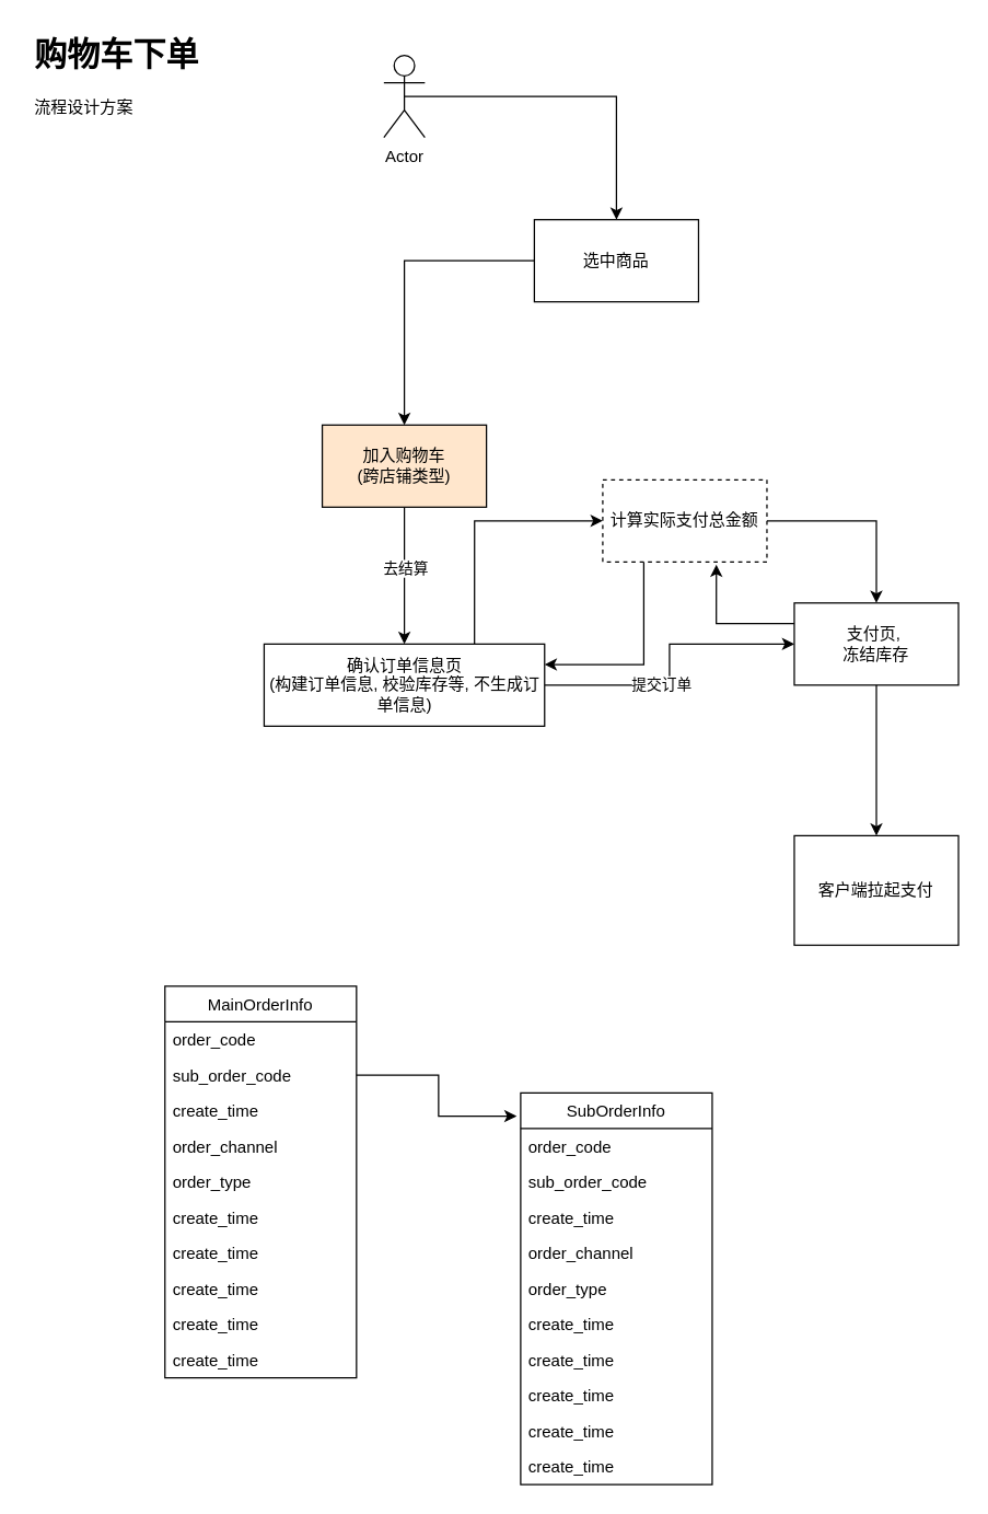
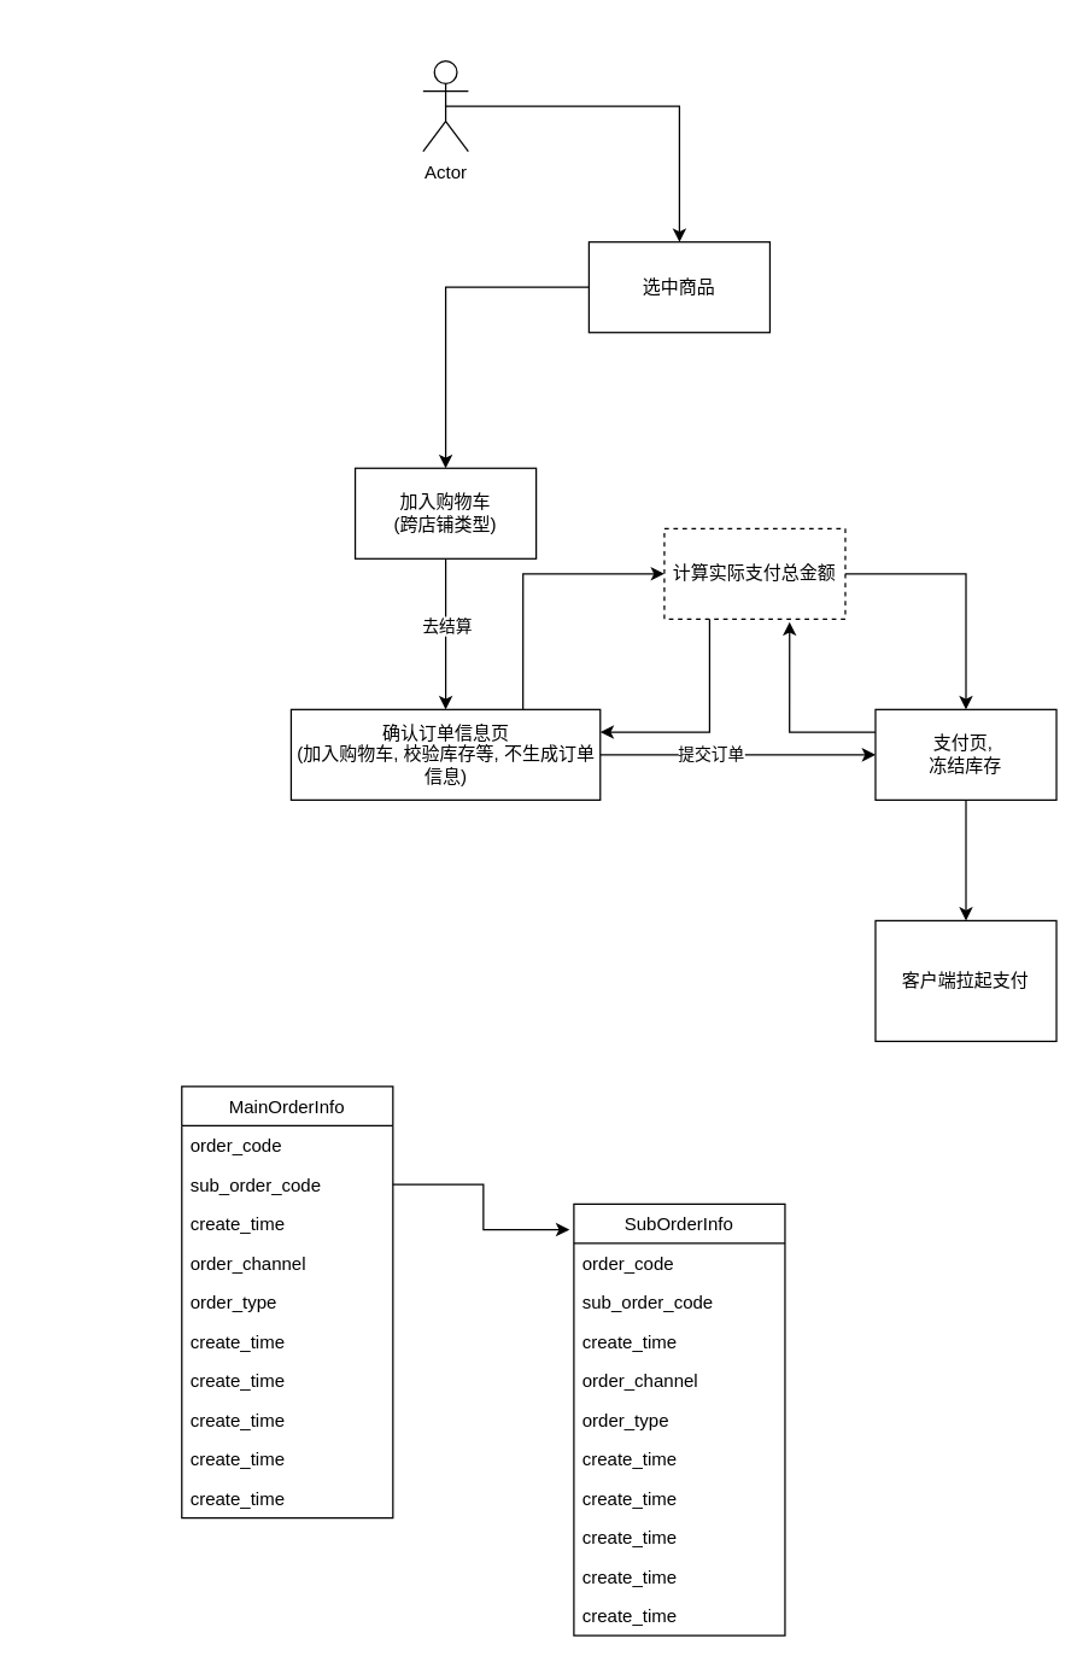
  <mxCell id="0" />
  <mxCell id="1" parent="0" />
- <mxCell id="2" value="&lt;h1&gt;购物车下单&lt;/h1&gt;&lt;div&gt;流程设计方案&lt;/div&gt;" style="text;html=1;strokeColor=none;fillColor=none;spacing=5;spacingTop=-20;whiteSpace=wrap;overflow=hidden;rounded=0;" parent="1" vertex="1"><mxGeometry x="20" y="20" width="190" height="120" as="geometry" /></mxCell>
  <mxCell id="3" style="edgeStyle=orthogonalEdgeStyle;rounded=0;orthogonalLoop=1;jettySize=auto;html=1;exitX=0.5;exitY=0.5;exitDx=0;exitDy=0;exitPerimeter=0;" parent="1" source="4" target="6" edge="1"><mxGeometry relative="1" as="geometry" /></mxCell>
  <mxCell id="4" value="Actor" style="shape=umlActor;verticalLabelPosition=bottom;verticalAlign=top;html=1;outlineConnect=0;" parent="1" vertex="1"><mxGeometry x="280" y="40" width="30" height="60" as="geometry" /></mxCell>
  <mxCell id="5" value="" style="edgeStyle=orthogonalEdgeStyle;rounded=0;orthogonalLoop=1;jettySize=auto;html=1;" parent="1" source="6" target="9" edge="1"><mxGeometry relative="1" as="geometry" /></mxCell>
  <mxCell id="6" value="选中商品" style="rounded=0;whiteSpace=wrap;html=1;" parent="1" vertex="1"><mxGeometry x="390" y="160" width="120" height="60" as="geometry" /></mxCell>
  <mxCell id="7" value="" style="edgeStyle=orthogonalEdgeStyle;rounded=0;orthogonalLoop=1;jettySize=auto;html=1;" edge="1" parent="1" source="9" target="36"><mxGeometry relative="1" as="geometry"><mxPoint x="295" y="450" as="targetPoint" /></mxGeometry></mxCell>
  <mxCell id="8" value="去结算" style="edgeLabel;html=1;align=center;verticalAlign=middle;resizable=0;points=[];" vertex="1" connectable="0" parent="7"><mxGeometry x="-0.125" relative="1" as="geometry"><mxPoint as="offset" /></mxGeometry></mxCell>
- <mxCell id="9" value="加入购物车&lt;br&gt;(跨店铺类型)" style="whiteSpace=wrap;html=1;rounded=0;fillColor=#ffe6cc;" parent="1" vertex="1"><mxGeometry x="235" y="310" width="120" height="60" as="geometry" /></mxCell>
+ <mxCell id="9" value="加入购物车&lt;br&gt;(跨店铺类型)" style="whiteSpace=wrap;html=1;rounded=0;" parent="1" vertex="1"><mxGeometry x="235" y="310" width="120" height="60" as="geometry" /></mxCell>
  <mxCell id="10" value="MainOrderInfo" style="swimlane;fontStyle=0;childLayout=stackLayout;horizontal=1;startSize=26;horizontalStack=0;resizeParent=1;resizeParentMax=0;resizeLast=0;collapsible=1;marginBottom=0;" vertex="1" parent="1"><mxGeometry x="120" y="720" width="140" height="286" as="geometry"><mxRectangle x="130" y="720" width="110" height="26" as="alternateBounds" /></mxGeometry></mxCell>
  <mxCell id="11" value="order_code" style="text;strokeColor=none;fillColor=none;align=left;verticalAlign=top;spacingLeft=4;spacingRight=4;overflow=hidden;rotatable=0;points=[[0,0.5],[1,0.5]];portConstraint=eastwest;" vertex="1" parent="10"><mxGeometry y="26" width="140" height="26" as="geometry" /></mxCell>
  <mxCell id="12" value="sub_order_code" style="text;strokeColor=none;fillColor=none;align=left;verticalAlign=top;spacingLeft=4;spacingRight=4;overflow=hidden;rotatable=0;points=[[0,0.5],[1,0.5]];portConstraint=eastwest;" vertex="1" parent="10"><mxGeometry y="52" width="140" height="26" as="geometry" /></mxCell>
  <mxCell id="13" value="create_time" style="text;strokeColor=none;fillColor=none;align=left;verticalAlign=top;spacingLeft=4;spacingRight=4;overflow=hidden;rotatable=0;points=[[0,0.5],[1,0.5]];portConstraint=eastwest;" vertex="1" parent="10"><mxGeometry y="78" width="140" height="26" as="geometry" /></mxCell>
  <mxCell id="14" value="order_channel" style="text;strokeColor=none;fillColor=none;align=left;verticalAlign=top;spacingLeft=4;spacingRight=4;overflow=hidden;rotatable=0;points=[[0,0.5],[1,0.5]];portConstraint=eastwest;" vertex="1" parent="10"><mxGeometry y="104" width="140" height="26" as="geometry" /></mxCell>
  <mxCell id="15" value="order_type" style="text;strokeColor=none;fillColor=none;align=left;verticalAlign=top;spacingLeft=4;spacingRight=4;overflow=hidden;rotatable=0;points=[[0,0.5],[1,0.5]];portConstraint=eastwest;" vertex="1" parent="10"><mxGeometry y="130" width="140" height="26" as="geometry" /></mxCell>
  <mxCell id="16" value="create_time" style="text;strokeColor=none;fillColor=none;align=left;verticalAlign=top;spacingLeft=4;spacingRight=4;overflow=hidden;rotatable=0;points=[[0,0.5],[1,0.5]];portConstraint=eastwest;" vertex="1" parent="10"><mxGeometry y="156" width="140" height="26" as="geometry" /></mxCell>
  <mxCell id="17" value="create_time" style="text;strokeColor=none;fillColor=none;align=left;verticalAlign=top;spacingLeft=4;spacingRight=4;overflow=hidden;rotatable=0;points=[[0,0.5],[1,0.5]];portConstraint=eastwest;" vertex="1" parent="10"><mxGeometry y="182" width="140" height="26" as="geometry" /></mxCell>
  <mxCell id="18" value="create_time" style="text;strokeColor=none;fillColor=none;align=left;verticalAlign=top;spacingLeft=4;spacingRight=4;overflow=hidden;rotatable=0;points=[[0,0.5],[1,0.5]];portConstraint=eastwest;" vertex="1" parent="10"><mxGeometry y="208" width="140" height="26" as="geometry" /></mxCell>
  <mxCell id="19" value="create_time" style="text;strokeColor=none;fillColor=none;align=left;verticalAlign=top;spacingLeft=4;spacingRight=4;overflow=hidden;rotatable=0;points=[[0,0.5],[1,0.5]];portConstraint=eastwest;" vertex="1" parent="10"><mxGeometry y="234" width="140" height="26" as="geometry" /></mxCell>
  <mxCell id="20" value="create_time" style="text;strokeColor=none;fillColor=none;align=left;verticalAlign=top;spacingLeft=4;spacingRight=4;overflow=hidden;rotatable=0;points=[[0,0.5],[1,0.5]];portConstraint=eastwest;" vertex="1" parent="10"><mxGeometry y="260" width="140" height="26" as="geometry" /></mxCell>
  <mxCell id="21" value="SubOrderInfo" style="swimlane;fontStyle=0;childLayout=stackLayout;horizontal=1;startSize=26;horizontalStack=0;resizeParent=1;resizeParentMax=0;resizeLast=0;collapsible=1;marginBottom=0;" vertex="1" parent="1"><mxGeometry x="380" y="798" width="140" height="286" as="geometry"><mxRectangle x="130" y="720" width="110" height="26" as="alternateBounds" /></mxGeometry></mxCell>
  <mxCell id="22" value="order_code" style="text;strokeColor=none;fillColor=none;align=left;verticalAlign=top;spacingLeft=4;spacingRight=4;overflow=hidden;rotatable=0;points=[[0,0.5],[1,0.5]];portConstraint=eastwest;" vertex="1" parent="21"><mxGeometry y="26" width="140" height="26" as="geometry" /></mxCell>
  <mxCell id="23" value="sub_order_code" style="text;strokeColor=none;fillColor=none;align=left;verticalAlign=top;spacingLeft=4;spacingRight=4;overflow=hidden;rotatable=0;points=[[0,0.5],[1,0.5]];portConstraint=eastwest;" vertex="1" parent="21"><mxGeometry y="52" width="140" height="26" as="geometry" /></mxCell>
  <mxCell id="24" value="create_time" style="text;strokeColor=none;fillColor=none;align=left;verticalAlign=top;spacingLeft=4;spacingRight=4;overflow=hidden;rotatable=0;points=[[0,0.5],[1,0.5]];portConstraint=eastwest;" vertex="1" parent="21"><mxGeometry y="78" width="140" height="26" as="geometry" /></mxCell>
  <mxCell id="25" value="order_channel" style="text;strokeColor=none;fillColor=none;align=left;verticalAlign=top;spacingLeft=4;spacingRight=4;overflow=hidden;rotatable=0;points=[[0,0.5],[1,0.5]];portConstraint=eastwest;" vertex="1" parent="21"><mxGeometry y="104" width="140" height="26" as="geometry" /></mxCell>
  <mxCell id="26" value="order_type" style="text;strokeColor=none;fillColor=none;align=left;verticalAlign=top;spacingLeft=4;spacingRight=4;overflow=hidden;rotatable=0;points=[[0,0.5],[1,0.5]];portConstraint=eastwest;" vertex="1" parent="21"><mxGeometry y="130" width="140" height="26" as="geometry" /></mxCell>
  <mxCell id="27" value="create_time" style="text;strokeColor=none;fillColor=none;align=left;verticalAlign=top;spacingLeft=4;spacingRight=4;overflow=hidden;rotatable=0;points=[[0,0.5],[1,0.5]];portConstraint=eastwest;" vertex="1" parent="21"><mxGeometry y="156" width="140" height="26" as="geometry" /></mxCell>
  <mxCell id="28" value="create_time" style="text;strokeColor=none;fillColor=none;align=left;verticalAlign=top;spacingLeft=4;spacingRight=4;overflow=hidden;rotatable=0;points=[[0,0.5],[1,0.5]];portConstraint=eastwest;" vertex="1" parent="21"><mxGeometry y="182" width="140" height="26" as="geometry" /></mxCell>
  <mxCell id="29" value="create_time" style="text;strokeColor=none;fillColor=none;align=left;verticalAlign=top;spacingLeft=4;spacingRight=4;overflow=hidden;rotatable=0;points=[[0,0.5],[1,0.5]];portConstraint=eastwest;" vertex="1" parent="21"><mxGeometry y="208" width="140" height="26" as="geometry" /></mxCell>
  <mxCell id="30" value="create_time" style="text;strokeColor=none;fillColor=none;align=left;verticalAlign=top;spacingLeft=4;spacingRight=4;overflow=hidden;rotatable=0;points=[[0,0.5],[1,0.5]];portConstraint=eastwest;" vertex="1" parent="21"><mxGeometry y="234" width="140" height="26" as="geometry" /></mxCell>
  <mxCell id="31" value="create_time" style="text;strokeColor=none;fillColor=none;align=left;verticalAlign=top;spacingLeft=4;spacingRight=4;overflow=hidden;rotatable=0;points=[[0,0.5],[1,0.5]];portConstraint=eastwest;" vertex="1" parent="21"><mxGeometry y="260" width="140" height="26" as="geometry" /></mxCell>
  <mxCell id="32" style="edgeStyle=orthogonalEdgeStyle;rounded=0;orthogonalLoop=1;jettySize=auto;html=1;exitX=1;exitY=0.5;exitDx=0;exitDy=0;entryX=-0.021;entryY=0.059;entryDx=0;entryDy=0;entryPerimeter=0;" edge="1" parent="1" source="12" target="21"><mxGeometry relative="1" as="geometry" /></mxCell>
  <mxCell id="33" value="" style="edgeStyle=orthogonalEdgeStyle;rounded=0;orthogonalLoop=1;jettySize=auto;html=1;" edge="1" parent="1" source="36" target="39"><mxGeometry relative="1" as="geometry" /></mxCell>
  <mxCell id="34" value="提交订单" style="edgeLabel;html=1;align=center;verticalAlign=middle;resizable=0;points=[];" vertex="1" connectable="0" parent="33"><mxGeometry x="-0.2" y="1" relative="1" as="geometry"><mxPoint as="offset" /></mxGeometry></mxCell>
  <mxCell id="35" style="edgeStyle=orthogonalEdgeStyle;rounded=0;orthogonalLoop=1;jettySize=auto;html=1;exitX=0.75;exitY=0;exitDx=0;exitDy=0;entryX=0;entryY=0.5;entryDx=0;entryDy=0;" edge="1" parent="1" source="36" target="42"><mxGeometry relative="1" as="geometry" /></mxCell>
- <mxCell id="36" value="确认订单信息页&lt;br&gt;(构建订单信息, 校验库存等, 不生成订单信息)" style="rounded=0;whiteSpace=wrap;html=1;" vertex="1" parent="1"><mxGeometry x="192.5" y="470" width="205" height="60" as="geometry" /></mxCell>
+ <mxCell id="36" value="确认订单信息页&lt;br&gt;(加入购物车, 校验库存等, 不生成订单信息)" style="rounded=0;whiteSpace=wrap;html=1;" vertex="1" parent="1"><mxGeometry x="192.5" y="470" width="205" height="60" as="geometry" /></mxCell>
  <mxCell id="37" style="edgeStyle=orthogonalEdgeStyle;rounded=0;orthogonalLoop=1;jettySize=auto;html=1;exitX=0;exitY=0.25;exitDx=0;exitDy=0;entryX=0.692;entryY=1.033;entryDx=0;entryDy=0;entryPerimeter=0;" edge="1" parent="1" source="39" target="42"><mxGeometry relative="1" as="geometry" /></mxCell>
  <mxCell id="38" value="" style="edgeStyle=orthogonalEdgeStyle;rounded=0;orthogonalLoop=1;jettySize=auto;html=1;" edge="1" parent="1" source="39" target="43"><mxGeometry relative="1" as="geometry" /></mxCell>
- <mxCell id="39" value="支付页,&amp;nbsp;&lt;br&gt;冻结库存" style="whiteSpace=wrap;html=1;rounded=0;" vertex="1" parent="1"><mxGeometry x="580" y="440" width="120" height="60" as="geometry" /></mxCell>
+ <mxCell id="39" value="支付页,&amp;nbsp;&lt;br&gt;冻结库存" style="whiteSpace=wrap;html=1;rounded=0;" vertex="1" parent="1"><mxGeometry x="580" y="470" width="120" height="60" as="geometry" /></mxCell>
  <mxCell id="40" style="edgeStyle=orthogonalEdgeStyle;rounded=0;orthogonalLoop=1;jettySize=auto;html=1;exitX=0.25;exitY=1;exitDx=0;exitDy=0;entryX=1;entryY=0.25;entryDx=0;entryDy=0;" edge="1" parent="1" source="42" target="36"><mxGeometry relative="1" as="geometry" /></mxCell>
  <mxCell id="41" style="edgeStyle=orthogonalEdgeStyle;rounded=0;orthogonalLoop=1;jettySize=auto;html=1;exitX=1;exitY=0.5;exitDx=0;exitDy=0;entryX=0.5;entryY=0;entryDx=0;entryDy=0;" edge="1" parent="1" source="42" target="39"><mxGeometry relative="1" as="geometry" /></mxCell>
  <mxCell id="42" value="计算实际支付总金额" style="rounded=0;whiteSpace=wrap;html=1;dashed=1;" vertex="1" parent="1"><mxGeometry x="440" y="350" width="120" height="60" as="geometry" /></mxCell>
  <mxCell id="43" value="客户端拉起支付" style="whiteSpace=wrap;html=1;rounded=0;" vertex="1" parent="1"><mxGeometry x="580" y="610" width="120" height="80" as="geometry" /></mxCell>
